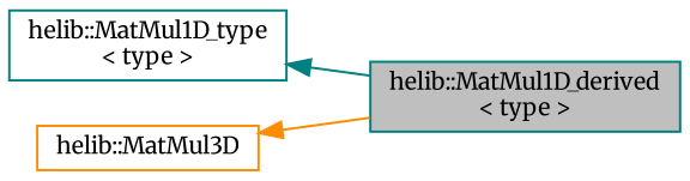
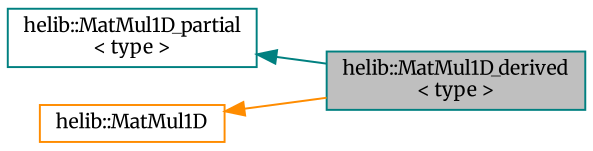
  digraph {
    fontname=Merriweather
    rankdir=LR
    node [color=teal fillcolor=white fontname=Merriweather fontsize=10 shape=record style=filled]
    edge [dir=back fontname=Merriweather fontsize=10 labelfontname=FreeSans labelfontsize=10 style=solid]
    n1 [fillcolor=grey75 fontcolor=black height=0.2 label="helib::MatMul1D_derived\l\< type \>" width=0.4]
-   n2 [height=0.2 label="helib::MatMul1D_type\l\< type \>" width=0.4]
-   n3 [color=darkorange height=0.2 label="helib::MatMul3D" width=0.4]
+   n2 [height=0.2 label="helib::MatMul1D_partial\l\< type \>" width=0.4]
+   n3 [color=darkorange height=0.2 label="helib::MatMul1D" width=0.4]
    n2 -> n1 [color=teal]
    n3 -> n1 [color=darkorange]
  }
